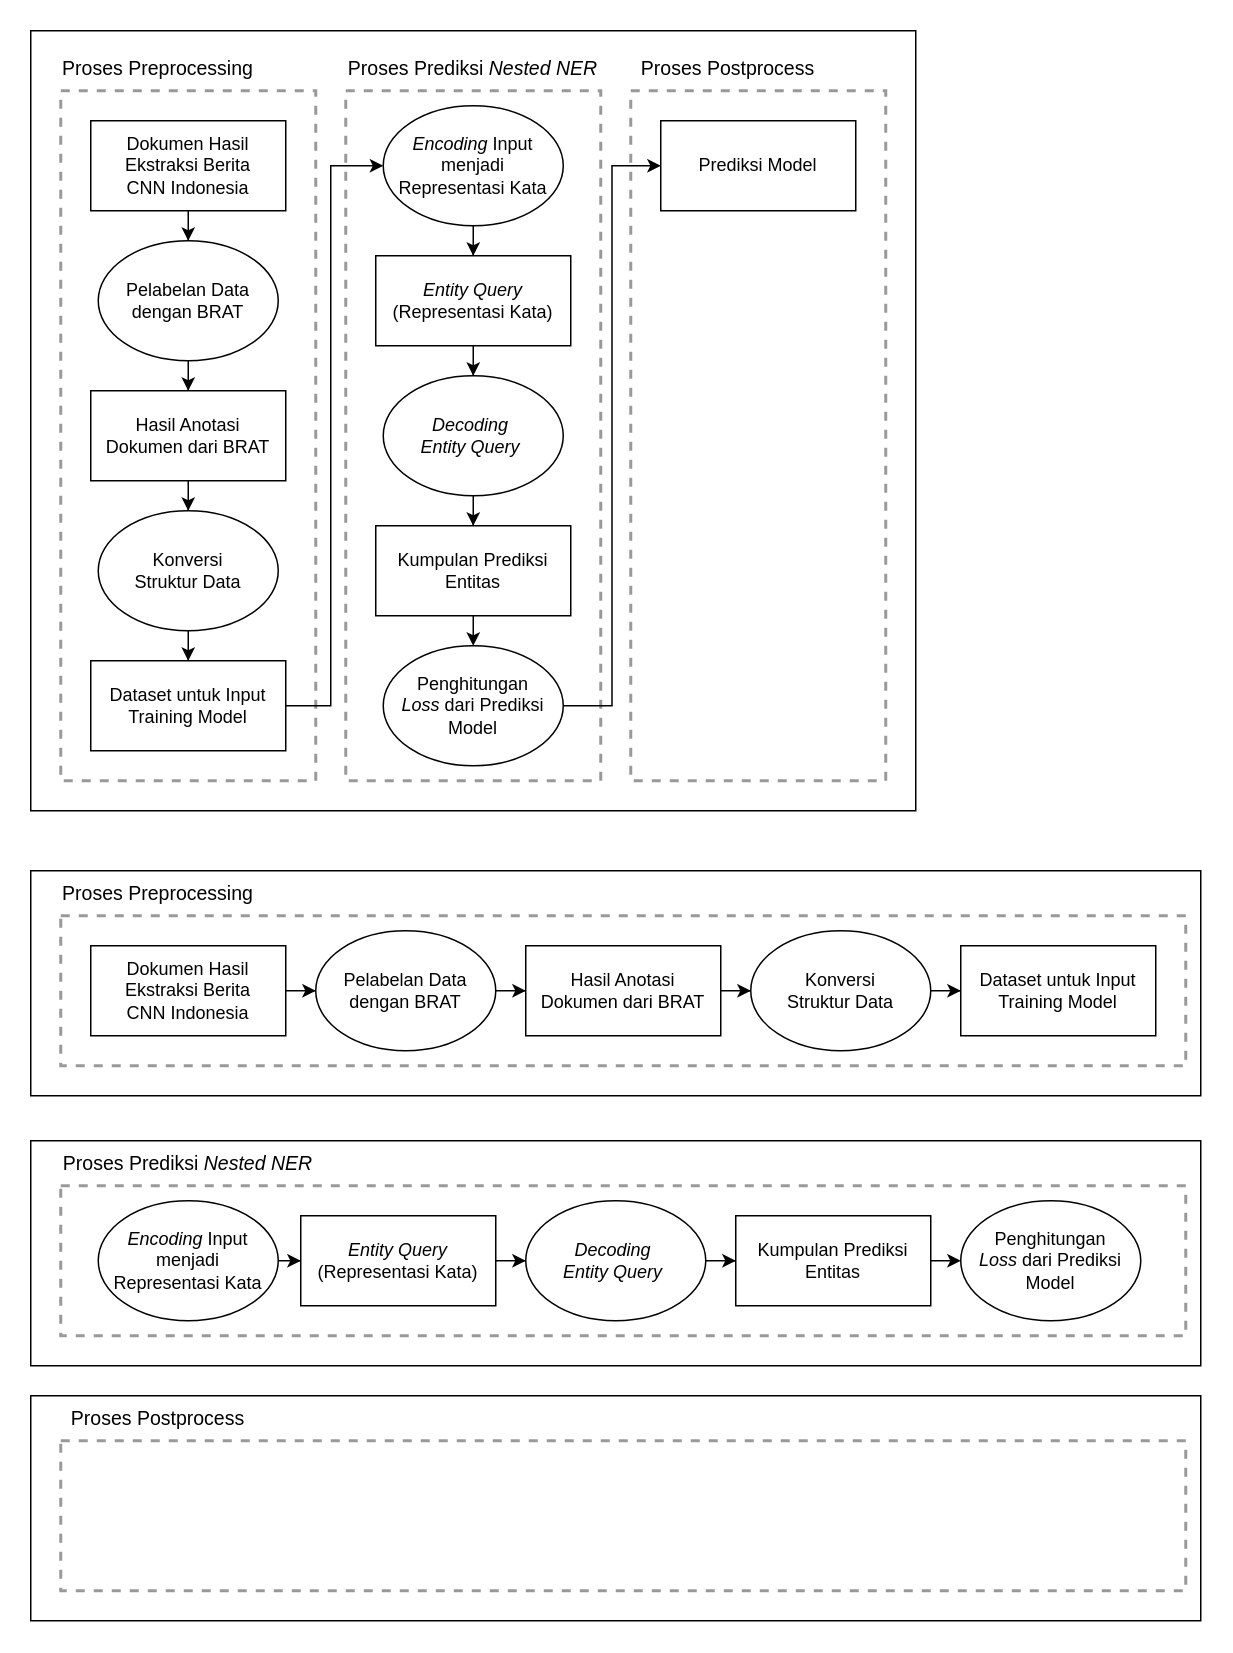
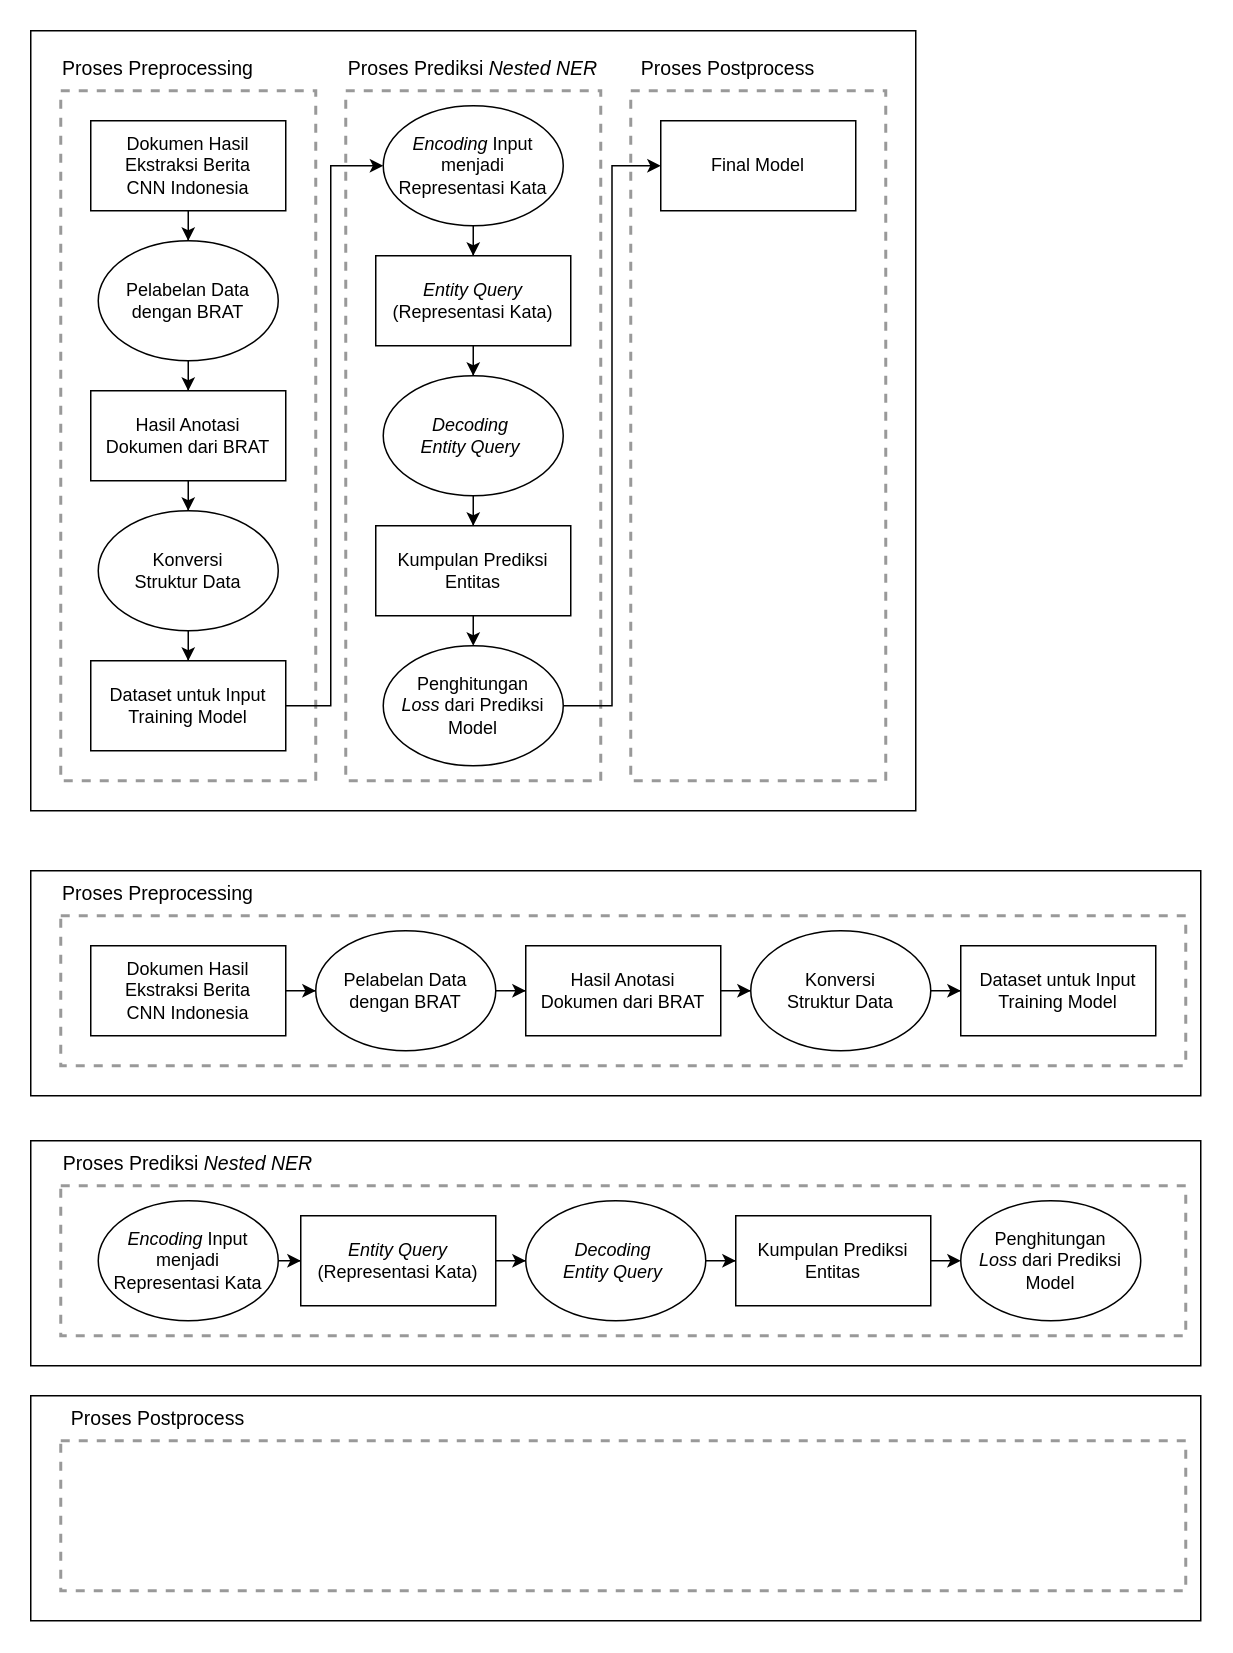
  <mxCell id="0" />
  <mxCell id="1" parent="0" />
  <mxCell id="2" value="" style="rounded=0;whiteSpace=wrap;html=1;strokeWidth=1;" vertex="1" parent="1"><mxGeometry x="20" y="580" width="780" height="150" as="geometry" /></mxCell>
  <mxCell id="3" value="" style="rounded=0;whiteSpace=wrap;html=1;strokeWidth=1;" parent="1" vertex="1"><mxGeometry x="20" y="20" width="590" height="520" as="geometry" /></mxCell>
  <mxCell id="4" value="" style="rounded=0;whiteSpace=wrap;html=1;dashed=1;fillColor=none;strokeWidth=2;opacity=40;" parent="1" vertex="1"><mxGeometry x="420" y="60" width="170" height="460" as="geometry" /></mxCell>
  <mxCell id="5" value="" style="rounded=0;whiteSpace=wrap;html=1;dashed=1;fillColor=none;strokeWidth=2;opacity=40;" parent="1" vertex="1"><mxGeometry x="40" y="60" width="170" height="460" as="geometry" /></mxCell>
  <mxCell id="6" value="" style="rounded=0;whiteSpace=wrap;html=1;dashed=1;fillColor=none;strokeWidth=2;opacity=40;" parent="1" vertex="1"><mxGeometry x="230" y="60" width="170" height="460" as="geometry" /></mxCell>
  <mxCell id="7" value="" style="edgeStyle=orthogonalEdgeStyle;rounded=0;orthogonalLoop=1;jettySize=auto;html=1;" parent="1" source="8" target="10" edge="1"><mxGeometry relative="1" as="geometry" /></mxCell>
  <mxCell id="8" value="Dokumen Hasil &lt;br&gt;Ekstraksi Berita &lt;br&gt;CNN Indonesia" style="rounded=0;whiteSpace=wrap;html=1;" parent="1" vertex="1"><mxGeometry x="60" y="80" width="130" height="60" as="geometry" /></mxCell>
  <mxCell id="9" value="" style="edgeStyle=orthogonalEdgeStyle;rounded=0;orthogonalLoop=1;jettySize=auto;html=1;" parent="1" source="10" target="12" edge="1"><mxGeometry relative="1" as="geometry" /></mxCell>
  <mxCell id="10" value="Pelabelan Data dengan BRAT" style="ellipse;whiteSpace=wrap;html=1;" parent="1" vertex="1"><mxGeometry x="65" y="160" width="120" height="80" as="geometry" /></mxCell>
  <mxCell id="11" value="" style="edgeStyle=orthogonalEdgeStyle;rounded=0;orthogonalLoop=1;jettySize=auto;html=1;" parent="1" source="12" target="14" edge="1"><mxGeometry relative="1" as="geometry" /></mxCell>
  <mxCell id="12" value="Hasil Anotasi &lt;br&gt;Dokumen dari BRAT" style="rounded=0;whiteSpace=wrap;html=1;" parent="1" vertex="1"><mxGeometry x="60" y="260" width="130" height="60" as="geometry" /></mxCell>
  <mxCell id="13" value="" style="edgeStyle=orthogonalEdgeStyle;rounded=0;orthogonalLoop=1;jettySize=auto;html=1;" parent="1" source="14" target="16" edge="1"><mxGeometry relative="1" as="geometry" /></mxCell>
  <mxCell id="14" value="Konversi &lt;br&gt;Struktur Data" style="ellipse;whiteSpace=wrap;html=1;" parent="1" vertex="1"><mxGeometry x="65" y="340" width="120" height="80" as="geometry" /></mxCell>
  <mxCell id="15" style="edgeStyle=orthogonalEdgeStyle;rounded=0;orthogonalLoop=1;jettySize=auto;html=1;entryX=0;entryY=0.5;entryDx=0;entryDy=0;" parent="1" source="16" target="18" edge="1"><mxGeometry relative="1" as="geometry"><Array as="points"><mxPoint x="220" y="470" /><mxPoint x="220" y="110" /></Array></mxGeometry></mxCell>
  <mxCell id="16" value="Dataset untuk Input Training Model" style="rounded=0;whiteSpace=wrap;html=1;" parent="1" vertex="1"><mxGeometry x="60" y="440" width="130" height="60" as="geometry" /></mxCell>
  <mxCell id="17" value="" style="edgeStyle=orthogonalEdgeStyle;rounded=0;orthogonalLoop=1;jettySize=auto;html=1;" parent="1" source="18" target="20" edge="1"><mxGeometry relative="1" as="geometry" /></mxCell>
  <mxCell id="18" value="&lt;i&gt;Encoding&lt;/i&gt;&amp;nbsp;Input menjadi &lt;br&gt;Representasi Kata" style="ellipse;whiteSpace=wrap;html=1;" parent="1" vertex="1"><mxGeometry x="255" y="70" width="120" height="80" as="geometry" /></mxCell>
  <mxCell id="19" value="" style="edgeStyle=orthogonalEdgeStyle;rounded=0;orthogonalLoop=1;jettySize=auto;html=1;" parent="1" source="20" target="22" edge="1"><mxGeometry relative="1" as="geometry" /></mxCell>
  <mxCell id="20" value="&lt;i&gt;Entity Query&lt;/i&gt;&lt;br&gt;(Representasi Kata)" style="rounded=0;whiteSpace=wrap;html=1;" parent="1" vertex="1"><mxGeometry x="250" y="170" width="130" height="60" as="geometry" /></mxCell>
  <mxCell id="21" value="" style="edgeStyle=orthogonalEdgeStyle;rounded=0;orthogonalLoop=1;jettySize=auto;html=1;" parent="1" source="22" target="24" edge="1"><mxGeometry relative="1" as="geometry" /></mxCell>
  <mxCell id="22" value="&lt;i&gt;Decoding&lt;/i&gt;&amp;nbsp;&lt;br&gt;&lt;i&gt;Entity Query&amp;nbsp;&lt;/i&gt;" style="ellipse;whiteSpace=wrap;html=1;" parent="1" vertex="1"><mxGeometry x="255" y="250" width="120" height="80" as="geometry" /></mxCell>
  <mxCell id="23" style="edgeStyle=orthogonalEdgeStyle;rounded=0;orthogonalLoop=1;jettySize=auto;html=1;entryX=0.5;entryY=0;entryDx=0;entryDy=0;exitX=0.5;exitY=1;exitDx=0;exitDy=0;" parent="1" source="24" target="26" edge="1"><mxGeometry relative="1" as="geometry"><Array as="points" /></mxGeometry></mxCell>
  <mxCell id="24" value="Kumpulan Prediksi Entitas" style="rounded=0;whiteSpace=wrap;html=1;" parent="1" vertex="1"><mxGeometry x="250" y="350" width="130" height="60" as="geometry" /></mxCell>
  <mxCell id="25" value="" style="edgeStyle=orthogonalEdgeStyle;rounded=0;orthogonalLoop=1;jettySize=auto;html=1;entryX=0;entryY=0.5;entryDx=0;entryDy=0;" parent="1" source="26" target="27" edge="1"><mxGeometry relative="1" as="geometry" /></mxCell>
  <mxCell id="26" value="Penghitungan &lt;i&gt;Loss&lt;/i&gt;&amp;nbsp;dari Prediksi Model" style="ellipse;whiteSpace=wrap;html=1;" parent="1" vertex="1"><mxGeometry x="255" y="430" width="120" height="80" as="geometry" /></mxCell>
- <mxCell id="27" value="Prediksi Model" style="rounded=0;whiteSpace=wrap;html=1;" parent="1" vertex="1"><mxGeometry x="440" y="80" width="130" height="60" as="geometry" /></mxCell>
+ <mxCell id="27" value="Final Model" style="rounded=0;whiteSpace=wrap;html=1;" parent="1" vertex="1"><mxGeometry x="440" y="80" width="130" height="60" as="geometry" /></mxCell>
  <mxCell id="28" value="Proses Preprocessing" style="text;html=1;strokeColor=none;fillColor=none;align=center;verticalAlign=middle;whiteSpace=wrap;rounded=0;fontSize=13;" parent="1" vertex="1"><mxGeometry x="40" y="30" width="130" height="30" as="geometry" /></mxCell>
  <mxCell id="29" value="Proses Prediksi &lt;i&gt;Nested NER&lt;/i&gt;" style="text;html=1;strokeColor=none;fillColor=none;align=center;verticalAlign=middle;whiteSpace=wrap;rounded=0;fontSize=13;" parent="1" vertex="1"><mxGeometry x="230" y="30" width="170" height="30" as="geometry" /></mxCell>
  <mxCell id="30" value="Proses Postprocess" style="text;html=1;align=center;verticalAlign=middle;whiteSpace=wrap;rounded=0;fontSize=13;fontColor=#000000;" parent="1" vertex="1"><mxGeometry x="420" y="30" width="130" height="30" as="geometry" /></mxCell>
  <mxCell id="31" value="" style="rounded=0;whiteSpace=wrap;html=1;dashed=1;fillColor=none;strokeWidth=2;opacity=40;" vertex="1" parent="1"><mxGeometry x="40" y="610" width="750" height="100" as="geometry" /></mxCell>
  <mxCell id="32" value="" style="edgeStyle=orthogonalEdgeStyle;rounded=0;orthogonalLoop=1;jettySize=auto;html=1;" edge="1" parent="1" source="33" target="35"><mxGeometry relative="1" as="geometry" /></mxCell>
  <mxCell id="33" value="Dokumen Hasil &lt;br&gt;Ekstraksi Berita &lt;br&gt;CNN Indonesia" style="rounded=0;whiteSpace=wrap;html=1;flipV=1;flipH=0;direction=west;" vertex="1" parent="1"><mxGeometry x="60" y="630" width="130" height="60" as="geometry" /></mxCell>
  <mxCell id="34" value="" style="edgeStyle=orthogonalEdgeStyle;rounded=0;orthogonalLoop=1;jettySize=auto;html=1;" edge="1" parent="1" source="35" target="37"><mxGeometry relative="1" as="geometry" /></mxCell>
  <mxCell id="35" value="Pelabelan Data dengan BRAT" style="ellipse;whiteSpace=wrap;html=1;flipV=1;flipH=0;direction=west;" vertex="1" parent="1"><mxGeometry x="210" y="620" width="120" height="80" as="geometry" /></mxCell>
  <mxCell id="36" value="" style="edgeStyle=orthogonalEdgeStyle;rounded=0;orthogonalLoop=1;jettySize=auto;html=1;" edge="1" parent="1" source="37" target="39"><mxGeometry relative="1" as="geometry" /></mxCell>
  <mxCell id="37" value="Hasil Anotasi &lt;br&gt;Dokumen dari BRAT" style="rounded=0;whiteSpace=wrap;html=1;flipV=1;flipH=0;direction=west;" vertex="1" parent="1"><mxGeometry x="350" y="630" width="130" height="60" as="geometry" /></mxCell>
  <mxCell id="38" value="" style="edgeStyle=orthogonalEdgeStyle;rounded=0;orthogonalLoop=1;jettySize=auto;html=1;" edge="1" parent="1" source="39" target="40"><mxGeometry relative="1" as="geometry" /></mxCell>
  <mxCell id="39" value="Konversi &lt;br&gt;Struktur Data" style="ellipse;whiteSpace=wrap;html=1;flipV=1;flipH=0;direction=west;" vertex="1" parent="1"><mxGeometry x="500" y="620" width="120" height="80" as="geometry" /></mxCell>
  <mxCell id="40" value="Dataset untuk Input Training Model" style="rounded=0;whiteSpace=wrap;html=1;flipV=1;flipH=0;direction=west;" vertex="1" parent="1"><mxGeometry x="640" y="630" width="130" height="60" as="geometry" /></mxCell>
  <mxCell id="41" value="Proses Preprocessing" style="text;html=1;strokeColor=none;fillColor=none;align=center;verticalAlign=middle;whiteSpace=wrap;rounded=0;fontSize=13;" vertex="1" parent="1"><mxGeometry x="40" y="580" width="130" height="30" as="geometry" /></mxCell>
  <mxCell id="42" value="" style="rounded=0;whiteSpace=wrap;html=1;strokeWidth=1;" vertex="1" parent="1"><mxGeometry x="20" y="760" width="780" height="150" as="geometry" /></mxCell>
  <mxCell id="43" value="" style="rounded=0;whiteSpace=wrap;html=1;dashed=1;fillColor=none;strokeWidth=2;opacity=40;" vertex="1" parent="1"><mxGeometry x="40" y="790" width="750" height="100" as="geometry" /></mxCell>
  <mxCell id="44" value="" style="rounded=0;whiteSpace=wrap;html=1;strokeWidth=1;" vertex="1" parent="1"><mxGeometry x="20" y="930" width="780" height="150" as="geometry" /></mxCell>
  <mxCell id="45" value="" style="rounded=0;whiteSpace=wrap;html=1;dashed=1;fillColor=none;strokeWidth=2;opacity=40;" vertex="1" parent="1"><mxGeometry x="40" y="960" width="750" height="100" as="geometry" /></mxCell>
  <mxCell id="46" value="Proses Prediksi &lt;i&gt;Nested NER&lt;/i&gt;" style="text;html=1;strokeColor=none;fillColor=none;align=center;verticalAlign=middle;whiteSpace=wrap;rounded=0;fontSize=13;" vertex="1" parent="1"><mxGeometry x="40" y="760" width="170" height="30" as="geometry" /></mxCell>
  <mxCell id="47" value="Proses Postprocess" style="text;html=1;align=center;verticalAlign=middle;whiteSpace=wrap;rounded=0;fontSize=13;fontColor=#000000;" vertex="1" parent="1"><mxGeometry x="40" y="930" width="130" height="30" as="geometry" /></mxCell>
  <mxCell id="48" value="" style="edgeStyle=orthogonalEdgeStyle;rounded=0;orthogonalLoop=1;jettySize=auto;html=1;" edge="1" parent="1" source="49" target="51"><mxGeometry relative="1" as="geometry" /></mxCell>
  <mxCell id="49" value="&lt;i&gt;Encoding&lt;/i&gt;&amp;nbsp;Input menjadi &lt;br&gt;Representasi Kata" style="ellipse;whiteSpace=wrap;html=1;" vertex="1" parent="1"><mxGeometry x="65" y="800" width="120" height="80" as="geometry" /></mxCell>
  <mxCell id="50" value="" style="edgeStyle=orthogonalEdgeStyle;rounded=0;orthogonalLoop=1;jettySize=auto;html=1;" edge="1" parent="1" source="51" target="53"><mxGeometry relative="1" as="geometry" /></mxCell>
  <mxCell id="51" value="&lt;i&gt;Entity Query&lt;/i&gt;&lt;br&gt;(Representasi Kata)" style="rounded=0;whiteSpace=wrap;html=1;" vertex="1" parent="1"><mxGeometry x="200" y="810" width="130" height="60" as="geometry" /></mxCell>
  <mxCell id="52" value="" style="edgeStyle=orthogonalEdgeStyle;rounded=0;orthogonalLoop=1;jettySize=auto;html=1;" edge="1" parent="1" source="53" target="55"><mxGeometry relative="1" as="geometry" /></mxCell>
  <mxCell id="53" value="&lt;i&gt;Decoding&lt;/i&gt;&amp;nbsp;&lt;br&gt;&lt;i&gt;Entity Query&amp;nbsp;&lt;/i&gt;" style="ellipse;whiteSpace=wrap;html=1;" vertex="1" parent="1"><mxGeometry x="350" y="800" width="120" height="80" as="geometry" /></mxCell>
  <mxCell id="54" style="edgeStyle=orthogonalEdgeStyle;rounded=0;orthogonalLoop=1;jettySize=auto;html=1;entryX=0;entryY=0.5;entryDx=0;entryDy=0;exitX=1;exitY=0.5;exitDx=0;exitDy=0;" edge="1" parent="1" source="55" target="56"><mxGeometry relative="1" as="geometry"><Array as="points" /></mxGeometry></mxCell>
  <mxCell id="55" value="Kumpulan Prediksi Entitas" style="rounded=0;whiteSpace=wrap;html=1;" vertex="1" parent="1"><mxGeometry x="490" y="810" width="130" height="60" as="geometry" /></mxCell>
  <mxCell id="56" value="Penghitungan &lt;i&gt;Loss&lt;/i&gt;&amp;nbsp;dari Prediksi Model" style="ellipse;whiteSpace=wrap;html=1;" vertex="1" parent="1"><mxGeometry x="640" y="800" width="120" height="80" as="geometry" /></mxCell>
